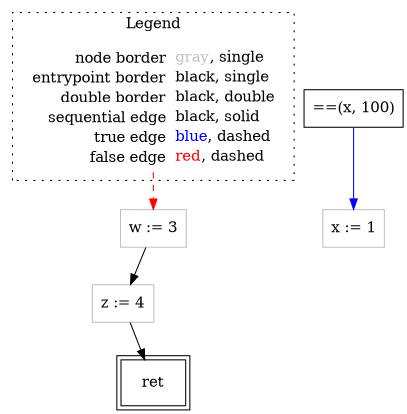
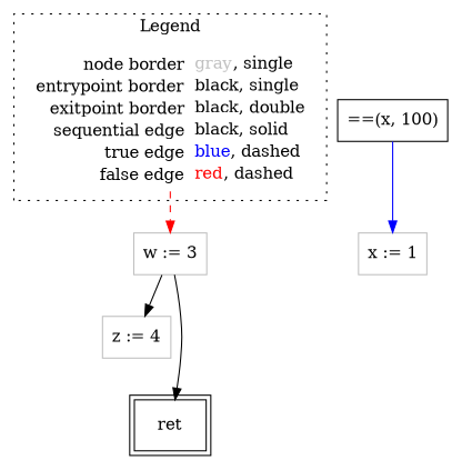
  digraph {
    node [shape=rect color=gray]
    edge [color=black]
-   n1 [label=<<table border="0" cellpadding="2" cellspacing="0" cellborder="0"><tr><td align="right">node border&nbsp;</td><td align="left"><font color="gray">gray</font>, single</td></tr><tr><td align="right">entrypoint border&nbsp;</td><td align="left"><font color="black">black</font>, single</td></tr><tr><td align="right">double border&nbsp;</td><td align="left"><font color="black">black</font>, double</td></tr><tr><td align="right">sequential edge&nbsp;</td><td align="left"><font color="black">black</font>, solid</td></tr><tr><td align="right">true edge&nbsp;</td><td align="left"><font color="blue">blue</font>, dashed</td></tr><tr><td align="right">false edge&nbsp;</td><td align="left"><font color="red">red</font>, dashed</td></tr></table>> shape=plaintext color=""]
+   n1 [label=<<table border="0" cellpadding="2" cellspacing="0" cellborder="0"><tr><td align="right">node border&nbsp;</td><td align="left"><font color="gray">gray</font>, single</td></tr><tr><td align="right">entrypoint border&nbsp;</td><td align="left"><font color="black">black</font>, single</td></tr><tr><td align="right">exitpoint border&nbsp;</td><td align="left"><font color="black">black</font>, double</td></tr><tr><td align="right">sequential edge&nbsp;</td><td align="left"><font color="black">black</font>, solid</td></tr><tr><td align="right">true edge&nbsp;</td><td align="left"><font color="blue">blue</font>, dashed</td></tr><tr><td align="right">false edge&nbsp;</td><td align="left"><font color="red">red</font>, dashed</td></tr></table>> shape=plaintext color=""]
    n2 [label=<w := 3>]
    n3 [color=black label=<==(x, 100)>]
    n4 [label=<x := 1>]
    n5 [label=<z := 4>]
    n6 [color=black label=<ret> peripheries=2]
    subgraph cluster_1 {
      label=Legend
      style=dotted
      n1
    }
    n1 -> n2 [color=red style=dashed]
    n2 -> n5
    n3 -> n4 [color=blue style=solid]
-   n5 -> n6
+   n2 -> n6
  }
